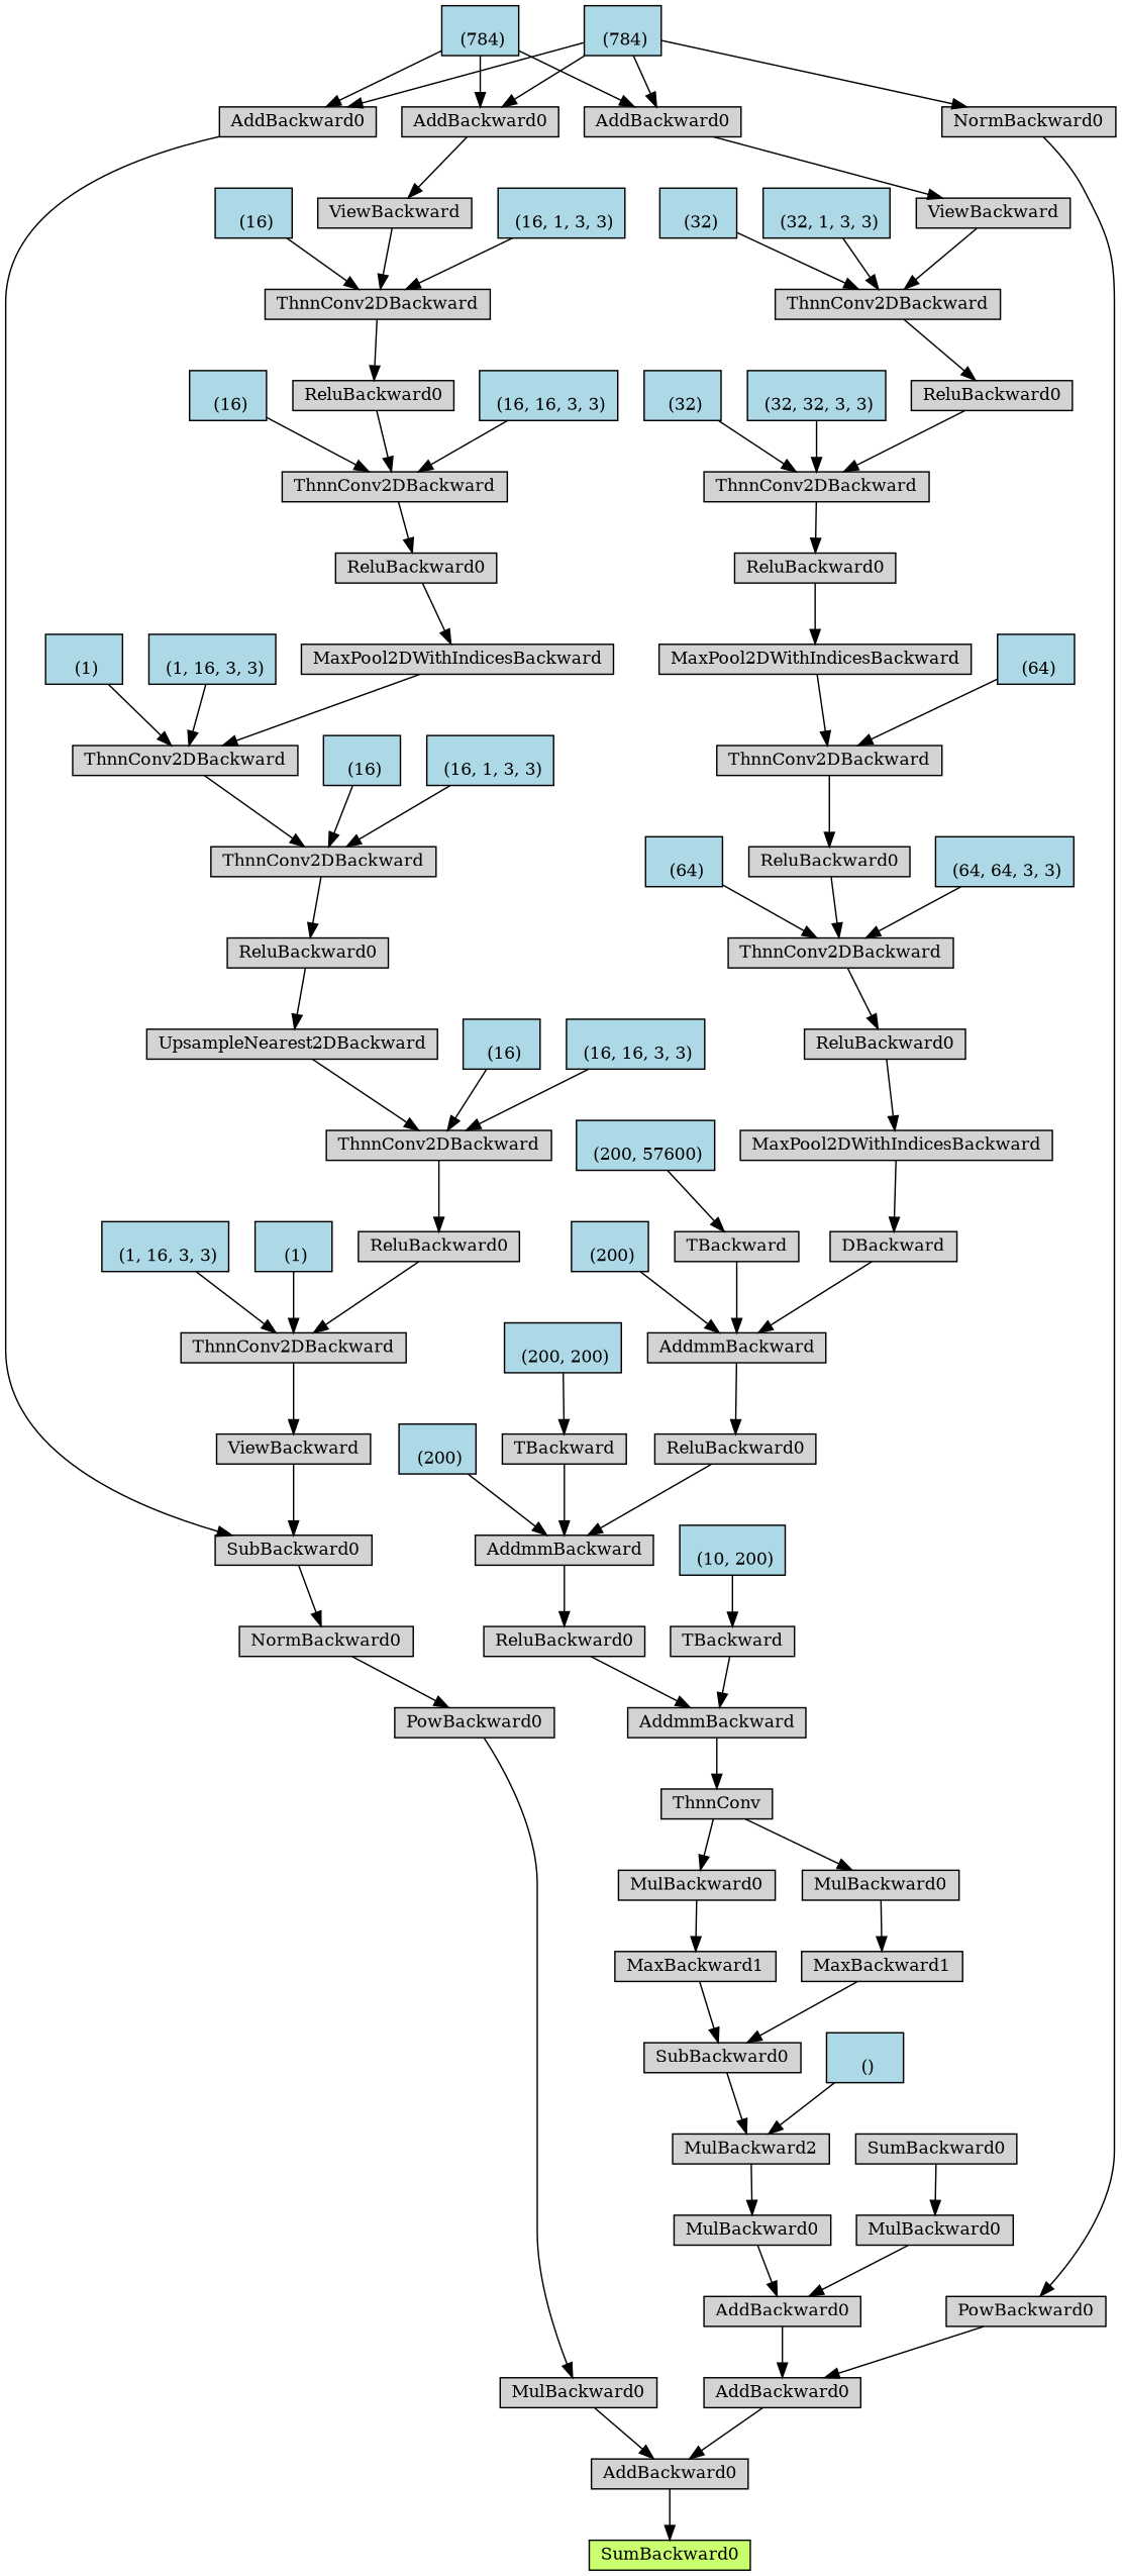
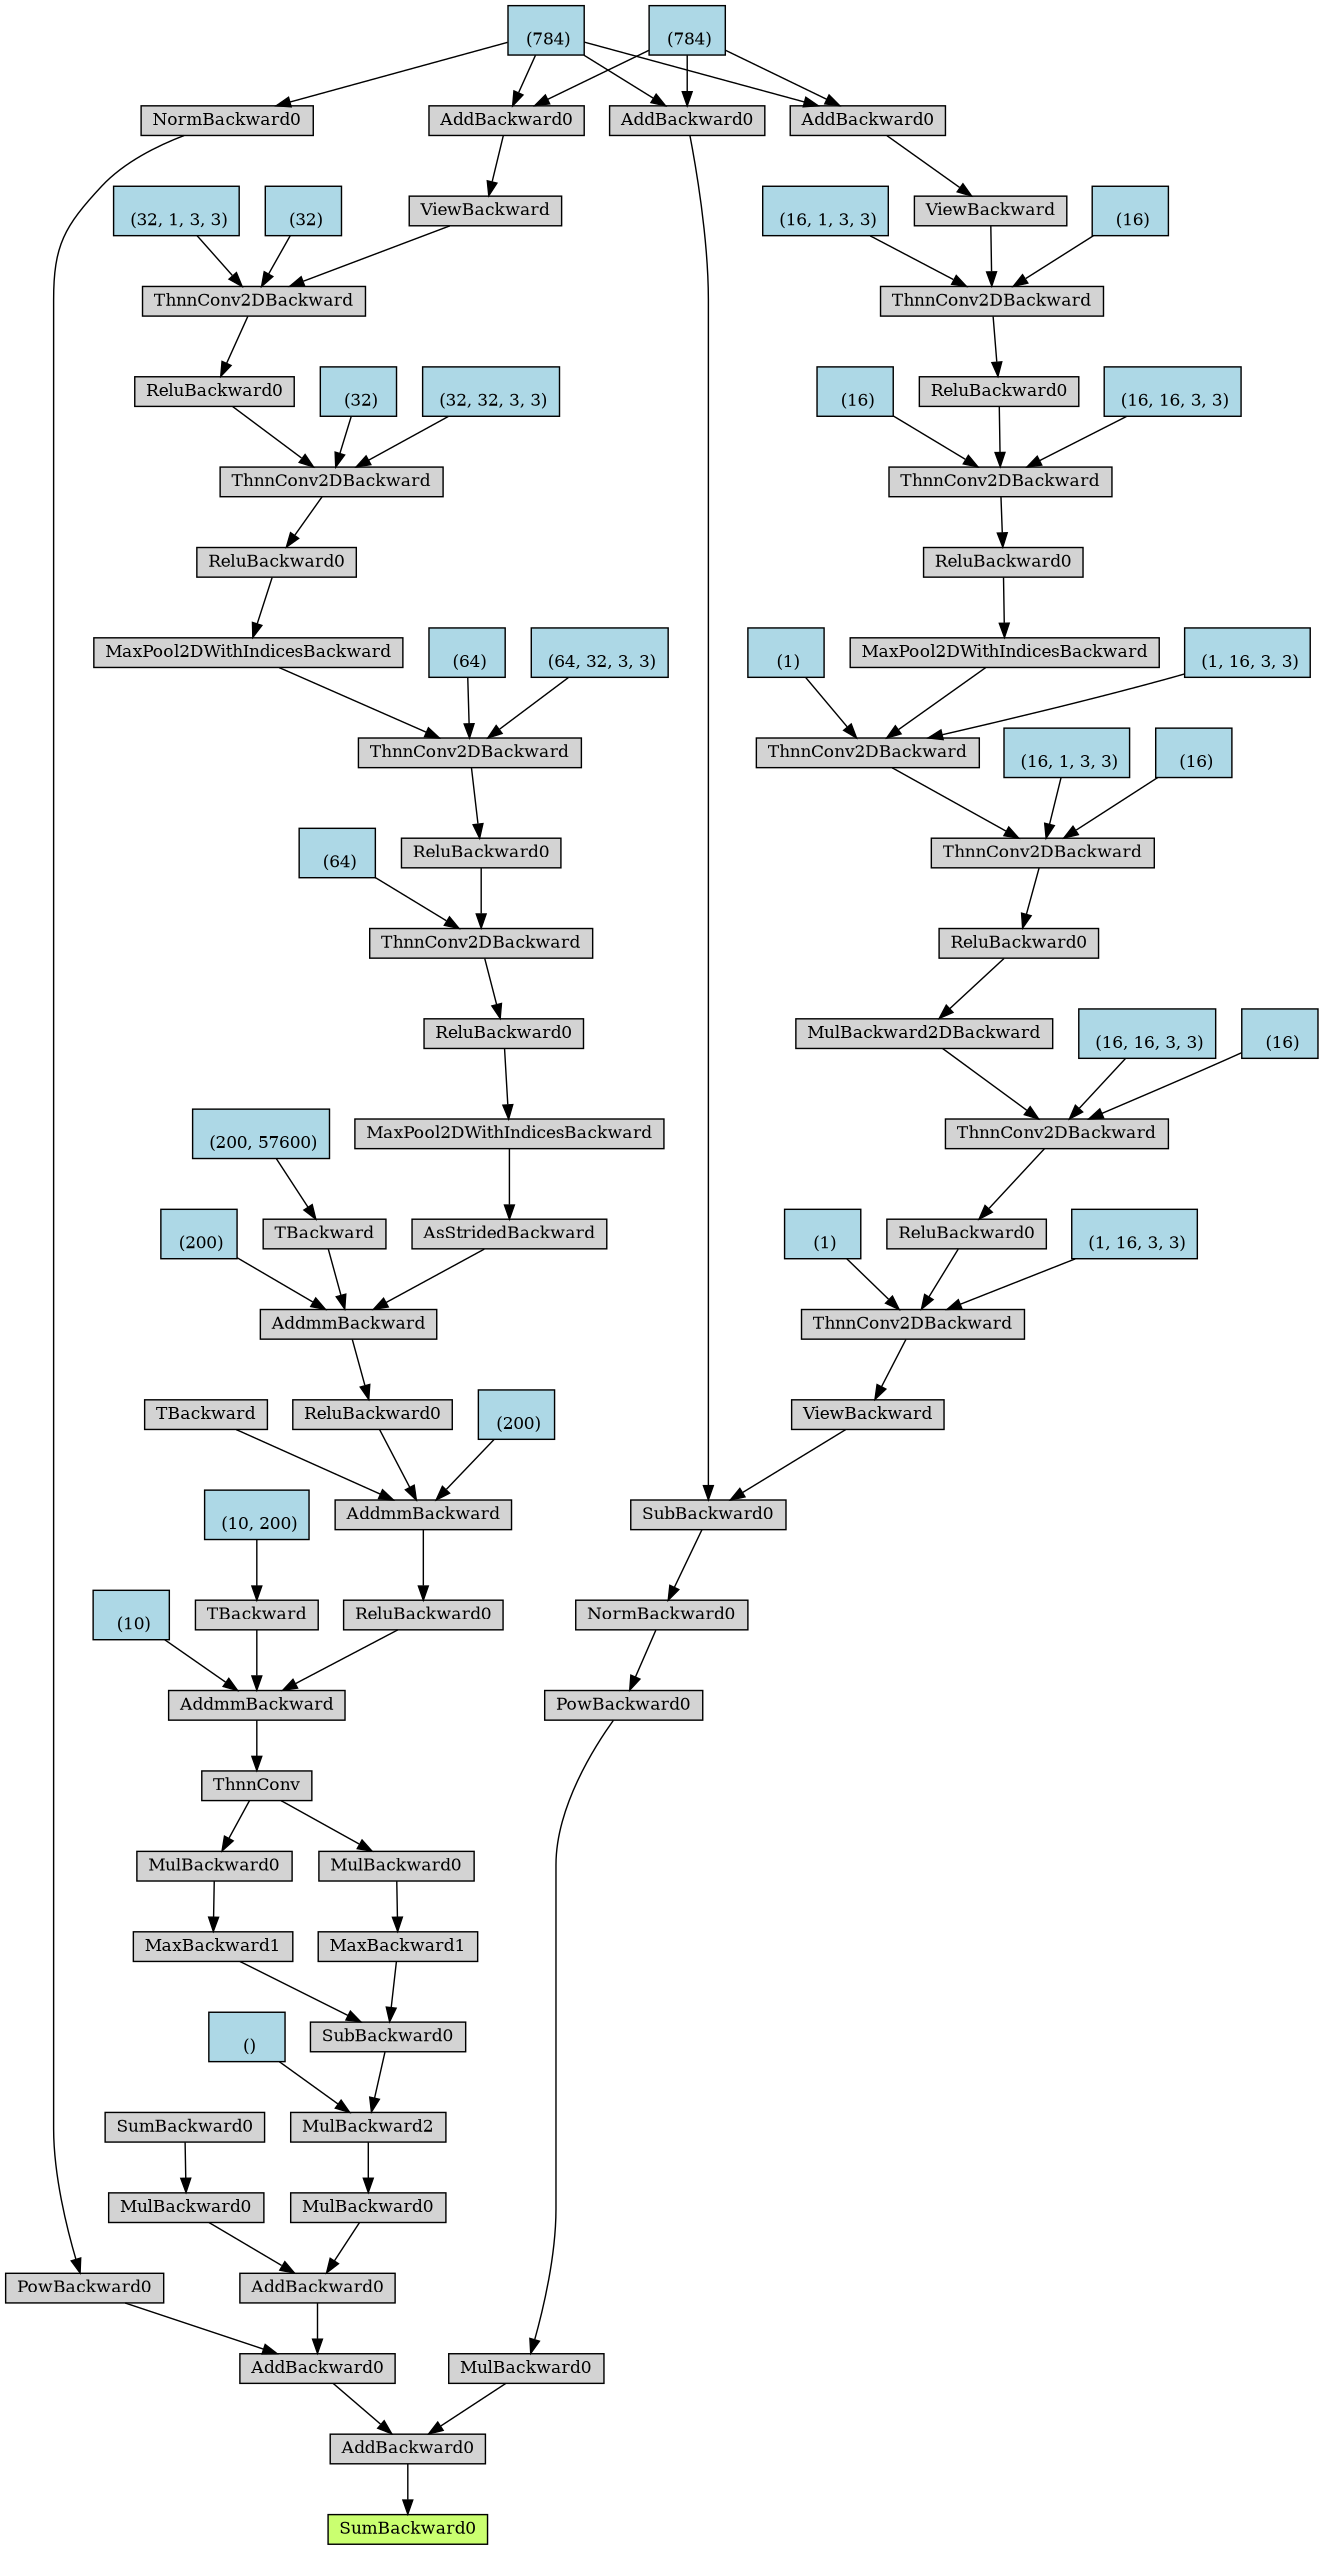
  digraph {
    node [align=left fontsize=12 ranksep=0.1 shape=box style=filled]
    n1 [fillcolor=darkolivegreen1 height=0.2 label=SumBackward0]
    n2 [height=0.2 label=AddBackward0]
    n3 [height=0.2 label=AddBackward0]
    n4 [height=0.2 label=AddBackward0]
    n5 [height=0.2 label=MulBackward0]
    n6 [height=0.2 label=MulBackward2]
    n7 [height=0.2 label=SubBackward0]
    n8 [height=0.2 label=MaxBackward1]
    n9 [height=0.2 label=MulBackward0]
    n10 [height=0.2 label=ThnnConv]
    n11 [height=0.2 label=MulBackward0]
    n12 [height=0.2 label=MaxBackward1]
    n13 [height=0.2 label=AddmmBackward]
+   n14 [fillcolor=lightblue height=0.2 label="\n (10)"]
    n15 [height=0.2 label=ReluBackward0]
    n16 [height=0.2 label=AddmmBackward]
    n17 [fillcolor=lightblue height=0.2 label="\n (200)"]
    n18 [height=0.2 label=ReluBackward0]
    n19 [height=0.2 label=AddmmBackward]
    n20 [fillcolor=lightblue height=0.2 label="\n (200)"]
-   n21 [height=0.2 label=DBackward]
+   n21 [height=0.2 label=AsStridedBackward]
    n22 [height=0.2 label=MaxPool2DWithIndicesBackward]
    n23 [height=0.2 label=ReluBackward0]
    n24 [height=0.2 label=ThnnConv2DBackward]
    n25 [height=0.2 label=ReluBackward0]
    n26 [height=0.2 label=ThnnConv2DBackward]
    n27 [height=0.2 label=MaxPool2DWithIndicesBackward]
    n28 [height=0.2 label=ReluBackward0]
    n29 [height=0.2 label=ThnnConv2DBackward]
    n30 [height=0.2 label=ReluBackward0]
    n31 [height=0.2 label=ThnnConv2DBackward]
    n32 [height=0.2 label=ViewBackward]
    n33 [height=0.2 label=AddBackward0]
    n34 [fillcolor=lightblue height=0.2 label="\n (784)"]
    n35 [height=0.2 label=AddBackward0]
    n36 [height=0.2 label=AddBackward0]
    n37 [height=0.2 label=SubBackward0]
    n38 [height=0.2 label=ViewBackward]
    n39 [fillcolor=lightblue height=0.2 label="\n (784)"]
    n40 [height=0.2 label=NormBackward0]
    n41 [height=0.2 label=PowBackward0]
    n42 [fillcolor=lightblue height=0.2 label="\n (32, 1, 3, 3)"]
    n43 [fillcolor=lightblue height=0.2 label="\n (32)"]
    n44 [fillcolor=lightblue height=0.2 label="\n (32, 32, 3, 3)"]
    n45 [fillcolor=lightblue height=0.2 label="\n (32)"]
+   n46 [fillcolor=lightblue height=0.2 label="\n (64, 32, 3, 3)"]
    n47 [fillcolor=lightblue height=0.2 label="\n (64)"]
-   n48 [fillcolor=lightblue height=0.2 label="\n (64, 64, 3, 3)"]
    n49 [fillcolor=lightblue height=0.2 label="\n (64)"]
    n50 [height=0.2 label=TBackward]
    n51 [fillcolor=lightblue height=0.2 label="\n (200, 57600)"]
    n52 [height=0.2 label=TBackward]
-   n53 [fillcolor=lightblue height=0.2 label="\n (200, 200)"]
    n54 [height=0.2 label=TBackward]
    n55 [fillcolor=lightblue height=0.2 label="\n (10, 200)"]
    n56 [fillcolor=lightblue height=0.2 label="\n ()"]
    n57 [height=0.2 label=MulBackward0]
    n58 [height=0.2 label=SumBackward0]
    n59 [height=0.2 label=MulBackward0]
    n60 [height=0.2 label=PowBackward0]
    n61 [height=0.2 label=NormBackward0]
    n62 [height=0.2 label=ViewBackward]
    n63 [height=0.2 label=ThnnConv2DBackward]
    n64 [height=0.2 label=ReluBackward0]
    n65 [height=0.2 label=ThnnConv2DBackward]
-   n66 [height=0.2 label=UpsampleNearest2DBackward]
+   n66 [height=0.2 label=MulBackward2DBackward]
    n67 [height=0.2 label=ReluBackward0]
    n68 [height=0.2 label=ThnnConv2DBackward]
    n69 [height=0.2 label=ThnnConv2DBackward]
    n70 [height=0.2 label=MaxPool2DWithIndicesBackward]
    n71 [height=0.2 label=ReluBackward0]
    n72 [height=0.2 label=ThnnConv2DBackward]
    n73 [height=0.2 label=ReluBackward0]
    n74 [height=0.2 label=ThnnConv2DBackward]
    n75 [fillcolor=lightblue height=0.2 label="\n (16, 1, 3, 3)"]
    n76 [fillcolor=lightblue height=0.2 label="\n (16)"]
    n77 [fillcolor=lightblue height=0.2 label="\n (16, 16, 3, 3)"]
    n78 [fillcolor=lightblue height=0.2 label="\n (16)"]
    n79 [fillcolor=lightblue height=0.2 label="\n (1, 16, 3, 3)"]
    n80 [fillcolor=lightblue height=0.2 label="\n (1)"]
    n81 [fillcolor=lightblue height=0.2 label="\n (16, 1, 3, 3)"]
    n82 [fillcolor=lightblue height=0.2 label="\n (16)"]
    n83 [fillcolor=lightblue height=0.2 label="\n (16, 16, 3, 3)"]
    n84 [fillcolor=lightblue height=0.2 label="\n (16)"]
    n85 [fillcolor=lightblue height=0.2 label="\n (1, 16, 3, 3)"]
    n86 [fillcolor=lightblue height=0.2 label="\n (1)"]
    n2 -> n1
    n3 -> n2
    n4 -> n3
    n5 -> n4
    n6 -> n5
    n7 -> n6
    n8 -> n7
    n9 -> n8
    n10 -> n9
    n10 -> n11
    n11 -> n12
    n12 -> n7
    n13 -> n10
+   n14 -> n13
    n15 -> n13
    n16 -> n15
    n17 -> n16
    n18 -> n16
    n19 -> n18
    n20 -> n19
    n21 -> n19
    n22 -> n21
    n23 -> n22
    n24 -> n23
    n25 -> n24
    n26 -> n25
    n27 -> n26
    n28 -> n27
    n29 -> n28
    n30 -> n29
    n31 -> n30
    n32 -> n31
    n33 -> n32
    n34 -> n33
    n34 -> n35
    n34 -> n36
    n35 -> n37
    n36 -> n38
    n37 -> n61
    n38 -> n74
    n39 -> n33
    n39 -> n35
    n39 -> n36
    n39 -> n40
    n40 -> n41
    n41 -> n3
    n42 -> n31
    n43 -> n31
    n44 -> n29
    n45 -> n29
+   n46 -> n26
    n47 -> n26
-   n48 -> n24
    n49 -> n24
    n50 -> n19
    n51 -> n50
    n52 -> n16
-   n53 -> n52
    n54 -> n13
    n55 -> n54
    n56 -> n6
    n57 -> n4
    n58 -> n57
    n59 -> n2
    n60 -> n59
    n61 -> n60
    n62 -> n37
    n63 -> n62
    n64 -> n63
    n65 -> n64
    n66 -> n65
    n67 -> n66
    n68 -> n67
    n69 -> n68
    n70 -> n69
    n71 -> n70
    n72 -> n71
    n73 -> n72
    n74 -> n73
    n75 -> n74
    n76 -> n74
    n77 -> n72
    n78 -> n72
    n79 -> n69
    n80 -> n69
    n81 -> n68
    n82 -> n68
    n83 -> n65
    n84 -> n65
    n85 -> n63
    n86 -> n63
  }
